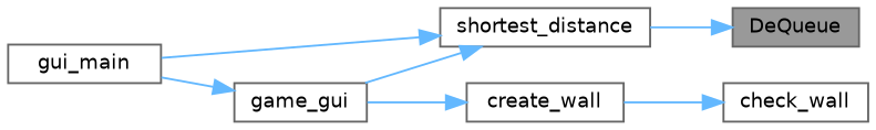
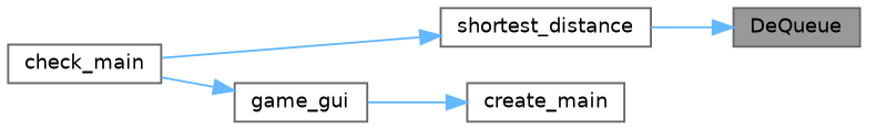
  digraph {
    rankdir=RL
    node [color=grey40 fillcolor=white fontname=Helvetica fontsize=10 shape=box style=filled]
    edge [color=steelblue1 dir=back fontname=Helvetica fontsize=10 labelfontname=Helvetica labelfontsize=10 style=solid]
    n1 [color=gray40 fillcolor=grey60 fontcolor=black height=0.2 label=DeQueue width=0.4]
    n2 [height=0.2 label=shortest_distance width=0.4]
    n3 [height=0.2 label=game_gui width=0.4]
-   n4 [height=0.2 label=gui_main width=0.4]
-   n5 [height=0.2 label=check_wall width=0.4]
-   n6 [height=0.2 label=create_wall width=0.4]
+   n4 [height=0.2 label=check_main width=0.4]
+   n6 [height=0.2 label=create_main width=0.4]
    n1 -> n2
-   n2 -> n3
    n2 -> n4
    n3 -> n4
-   n5 -> n6
    n6 -> n3
  }
